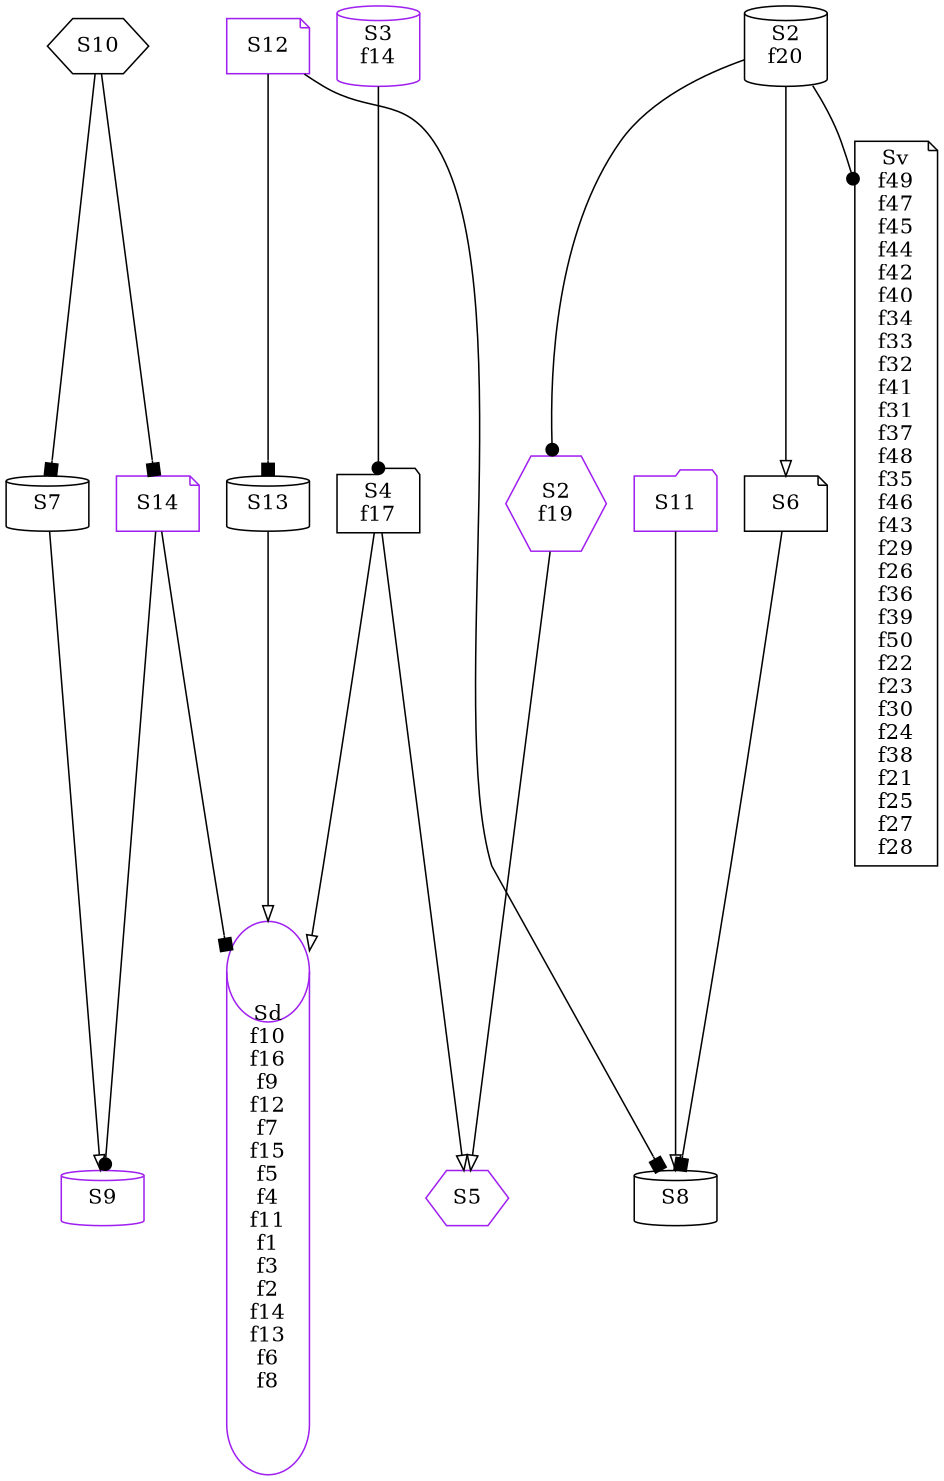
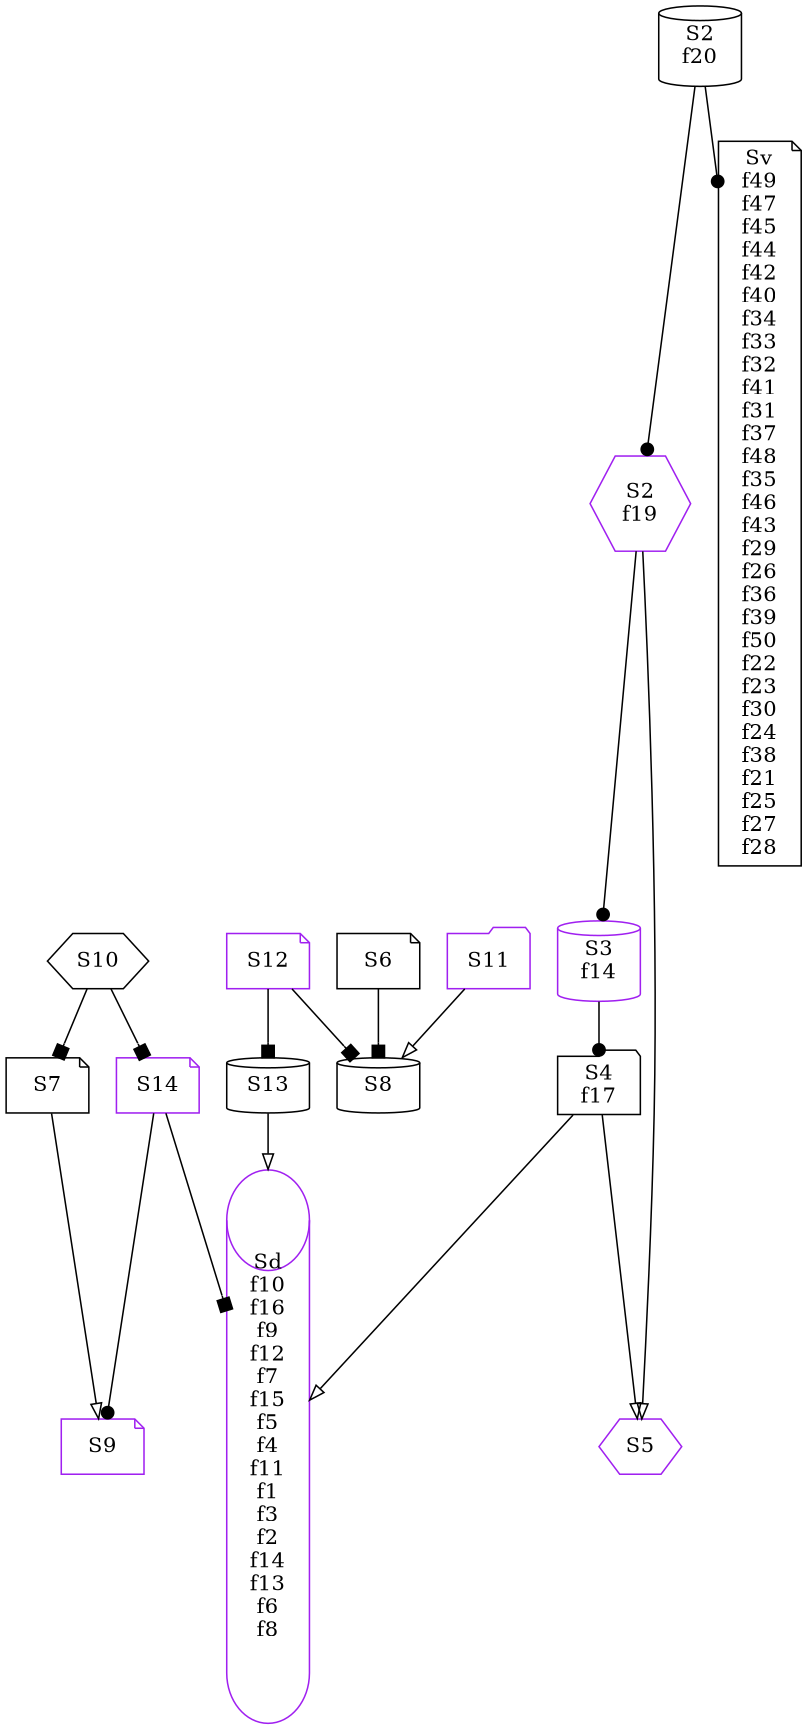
  digraph {
    node [color=purple shape=note]
    edge [arrowhead=onormal]
    n1 [label=S14]
-   n2 [label=S9 shape=cylinder]
+   n2 [label=S9]
    n3 [label="Sd\nf10\nf16\nf9\nf12\nf7\nf15\nf5\nf4\nf11\nf1\nf3\nf2\nf14\nf13\nf6\nf8" shape=cylinder]
    n4 [color=black label=S13 shape=cylinder]
    n5 [color=black label=S6]
    n6 [color=black label=S8 shape=cylinder]
-   n7 [color=black label=S7 shape=cylinder]
+   n7 [color=black label=S7]
    n8 [label="S2\nf19" shape=hexagon]
    n9 [label="S3\nf14" shape=cylinder]
    n10 [label=S5 shape=hexagon]
    n11 [color=black label="S4\nf17" shape=folder]
    n12 [color=black label="S2\nf20" shape=cylinder]
    n13 [color=black label="Sv\nf49\nf47\nf45\nf44\nf42\nf40\nf34\nf33\nf32\nf41\nf31\nf37\nf48\nf35\nf46\nf43\nf29\nf26\nf36\nf39\nf50\nf22\nf23\nf30\nf24\nf38\nf21\nf25\nf27\nf28"]
    n14 [label=S12]
    n15 [color=black label=S10 shape=hexagon]
    n16 [label=S11 shape=folder]
    n1 -> n2 [arrowhead=dot]
    n1 -> n3 [arrowhead=box]
    n4 -> n3
    n5 -> n6 [arrowhead=box]
    n7 -> n2
+   n8 -> n9 [arrowhead=dot]
    n8 -> n10
    n9 -> n11 [arrowhead=dot]
    n11 -> n3
    n11 -> n10
-   n12 -> n5
    n12 -> n8 [arrowhead=dot]
    n12 -> n13 [arrowhead=dot]
    n14 -> n4 [arrowhead=box]
    n14 -> n6 [arrowhead=box]
    n15 -> n1 [arrowhead=box]
    n15 -> n7 [arrowhead=box]
    n16 -> n6
  }
